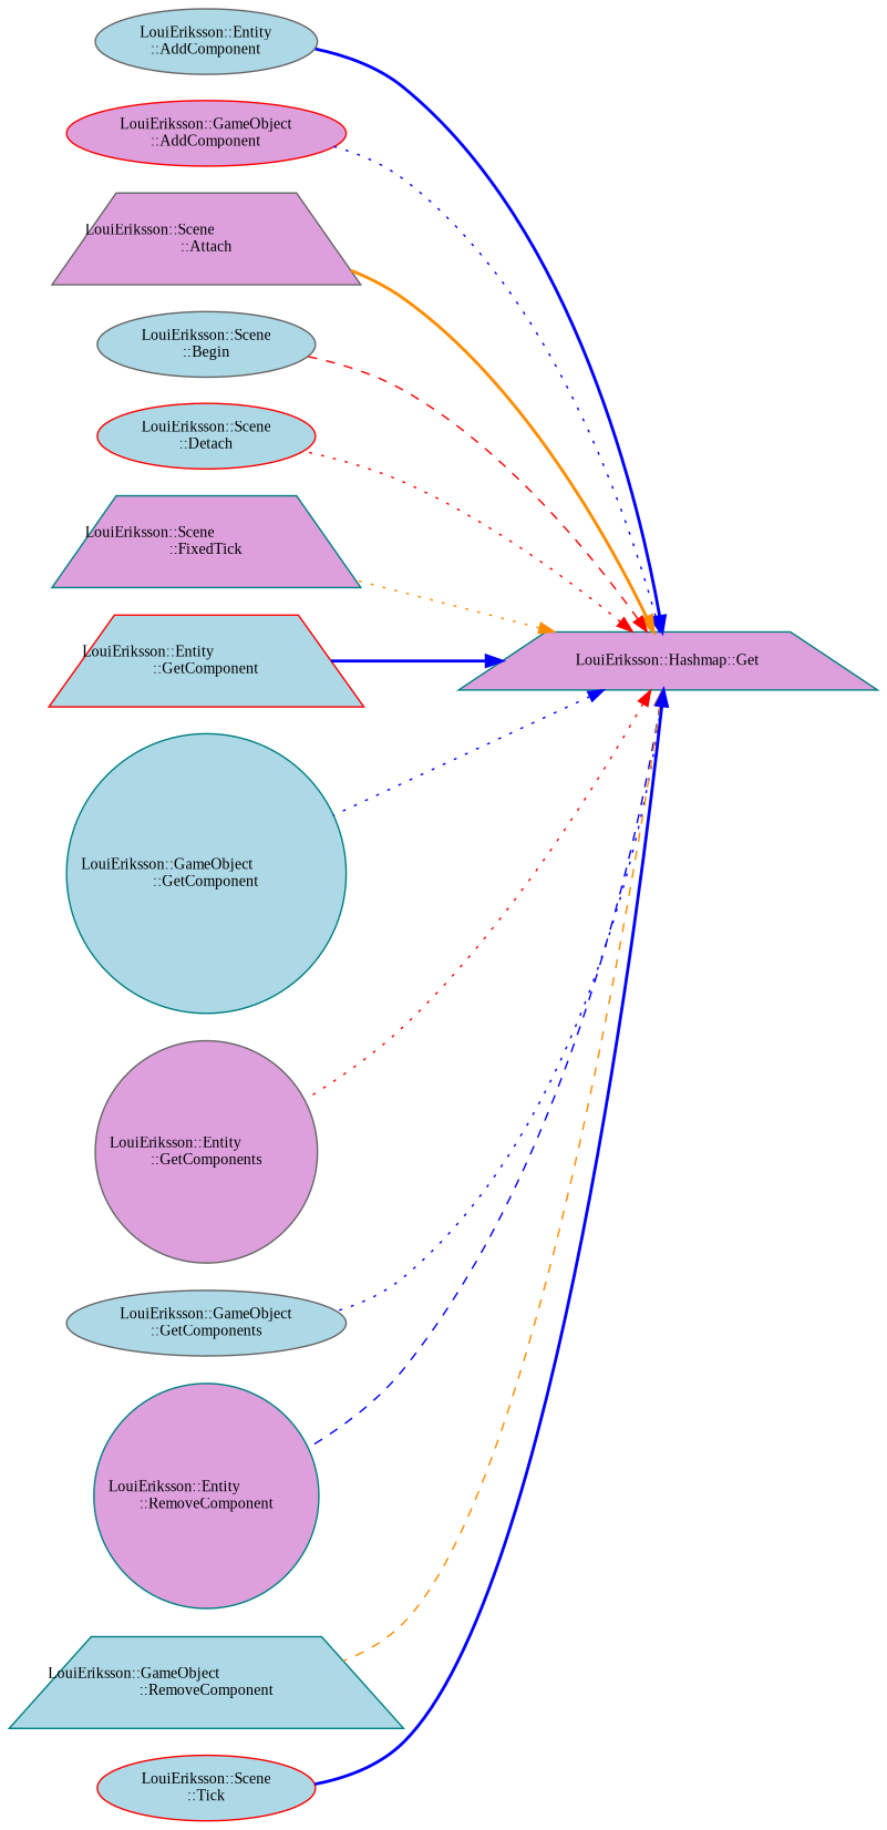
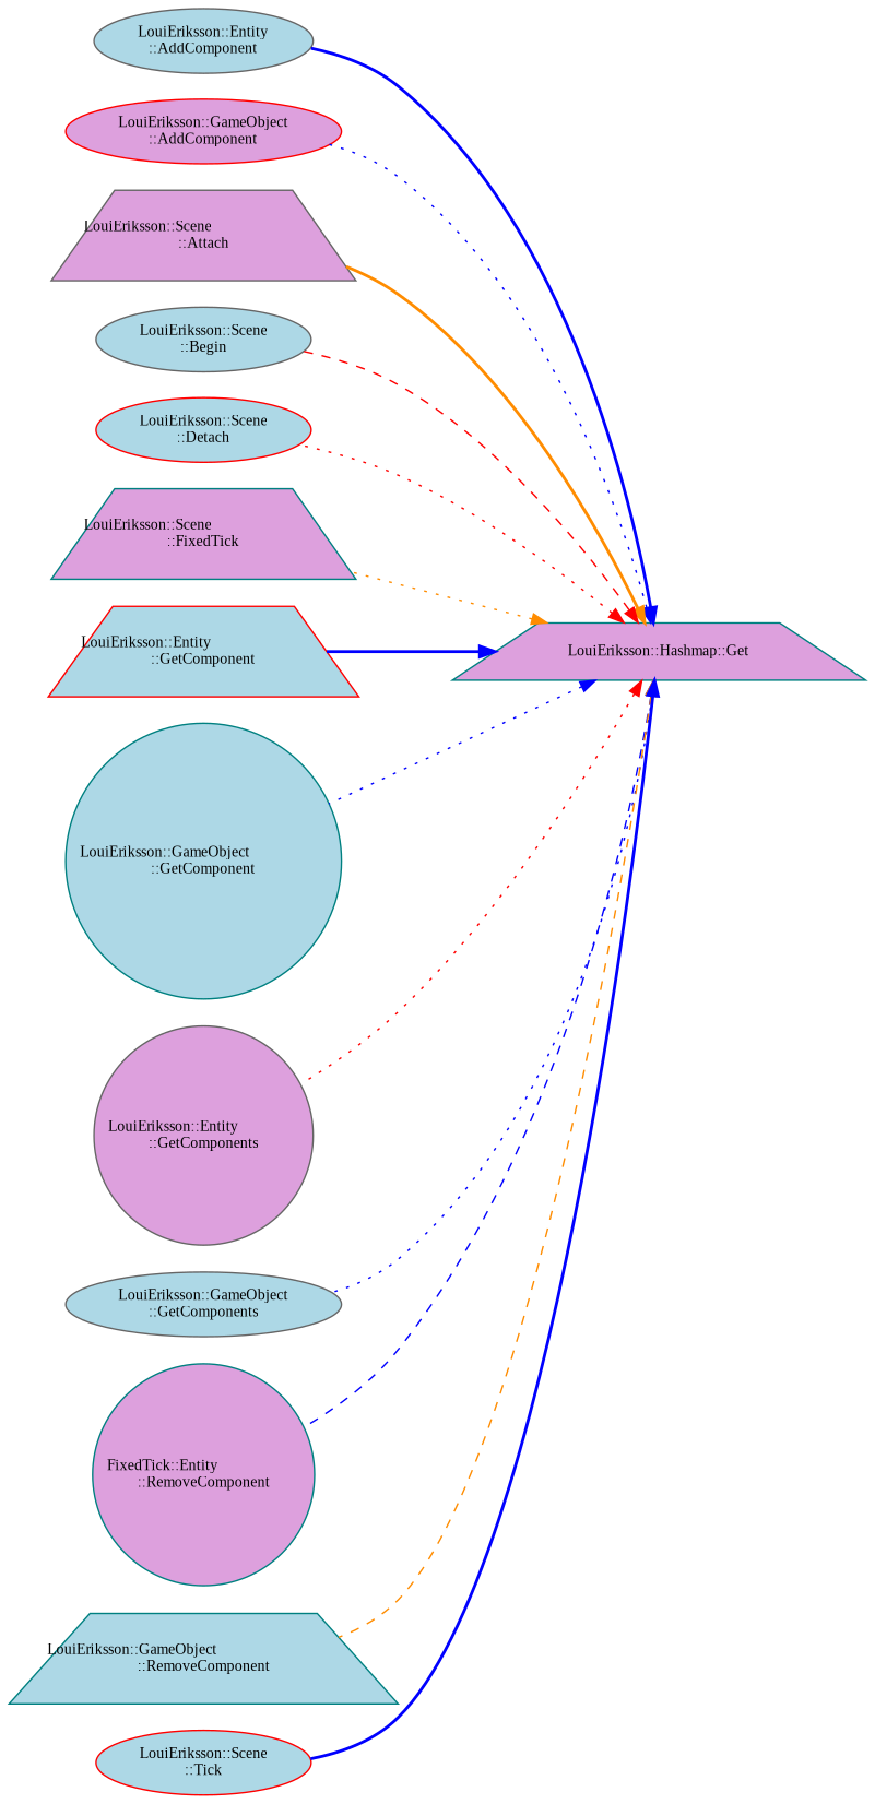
  digraph {
    fontname="Liberation Serif"
    rankdir=RL
    node [color=teal fillcolor=lightblue fontname="Liberation Serif" fontsize=10 shape=ellipse style=filled]
    edge [color=blue dir=back fontname="Liberation Serif" fontsize=10 labelfontname=Helvetica labelfontsize=10 style=dotted]
    n1 [fillcolor=plum fontcolor=black height=0.2 label="LouiEriksson::Hashmap::Get" shape=trapezium width=0.4]
    n2 [color=gray40 height=0.2 label="LouiEriksson::Entity\l::AddComponent" width=0.4]
    n3 [color=red fillcolor=plum height=0.2 label="LouiEriksson::GameObject\l::AddComponent" width=0.4]
    n4 [color=gray40 fillcolor=plum height=0.2 label="LouiEriksson::Scene\l::Attach" shape=trapezium width=0.4]
    n5 [color=gray40 height=0.2 label="LouiEriksson::Scene\l::Begin" width=0.4]
    n6 [color=red height=0.2 label="LouiEriksson::Scene\l::Detach" width=0.4]
    n7 [fillcolor=plum height=0.2 label="LouiEriksson::Scene\l::FixedTick" shape=trapezium width=0.4]
    n8 [color=red height=0.2 label="LouiEriksson::Entity\l::GetComponent" shape=trapezium width=0.4]
    n9 [height=0.2 label="LouiEriksson::GameObject\l::GetComponent" shape=circle width=0.4]
    n10 [color=gray40 fillcolor=plum height=0.2 label="LouiEriksson::Entity\l::GetComponents" shape=circle width=0.4]
    n11 [color=gray40 height=0.2 label="LouiEriksson::GameObject\l::GetComponents" width=0.4]
-   n12 [fillcolor=plum height=0.2 label="LouiEriksson::Entity\l::RemoveComponent" shape=circle width=0.4]
+   n12 [fillcolor=plum height=0.2 label="FixedTick::Entity\l::RemoveComponent" shape=circle width=0.4]
    n13 [height=0.2 label="LouiEriksson::GameObject\l::RemoveComponent" shape=trapezium width=0.4]
    n14 [color=red height=0.2 label="LouiEriksson::Scene\l::Tick" width=0.4]
    n1 -> n2 [style=bold]
    n1 -> n3
    n1 -> n4 [color=darkorange style=bold]
    n1 -> n5 [color=red style=dashed]
    n1 -> n6 [color=red]
    n1 -> n7 [color=darkorange]
    n1 -> n8 [style=bold]
    n1 -> n9
    n1 -> n10 [color=red]
    n1 -> n11
    n1 -> n12 [style=dashed]
    n1 -> n13 [color=darkorange style=dashed]
    n1 -> n14 [style=bold]
  }
